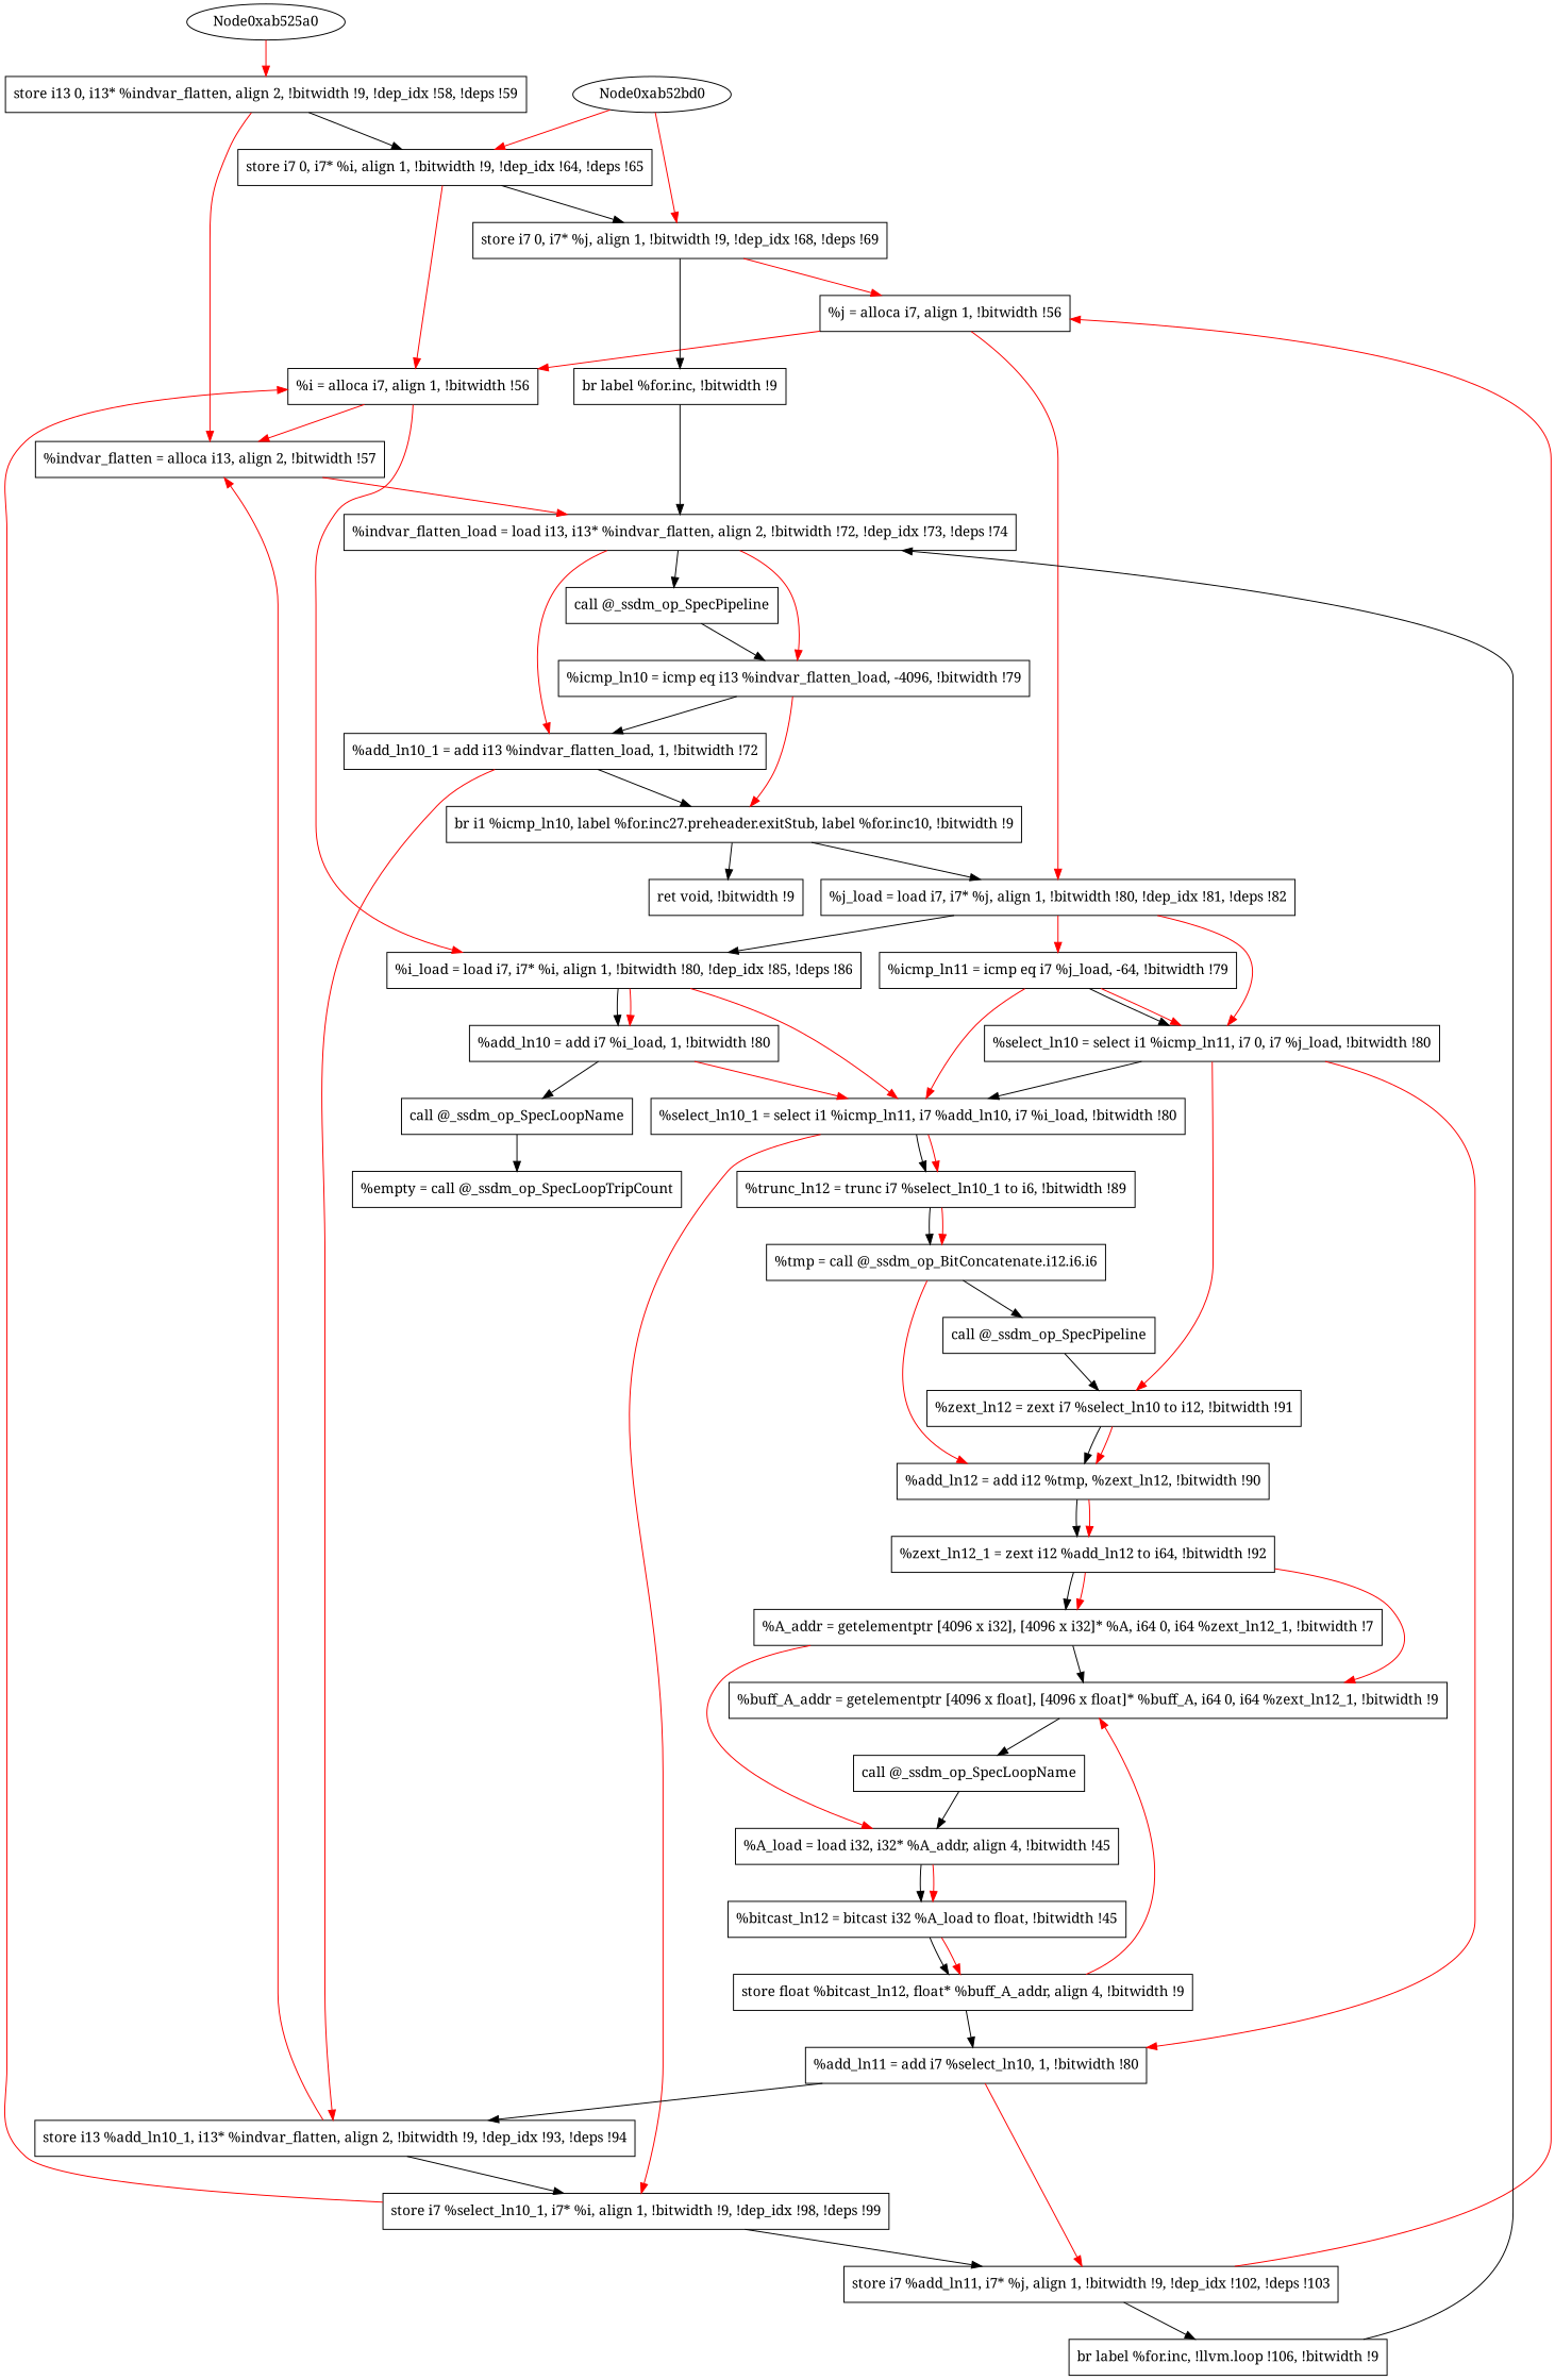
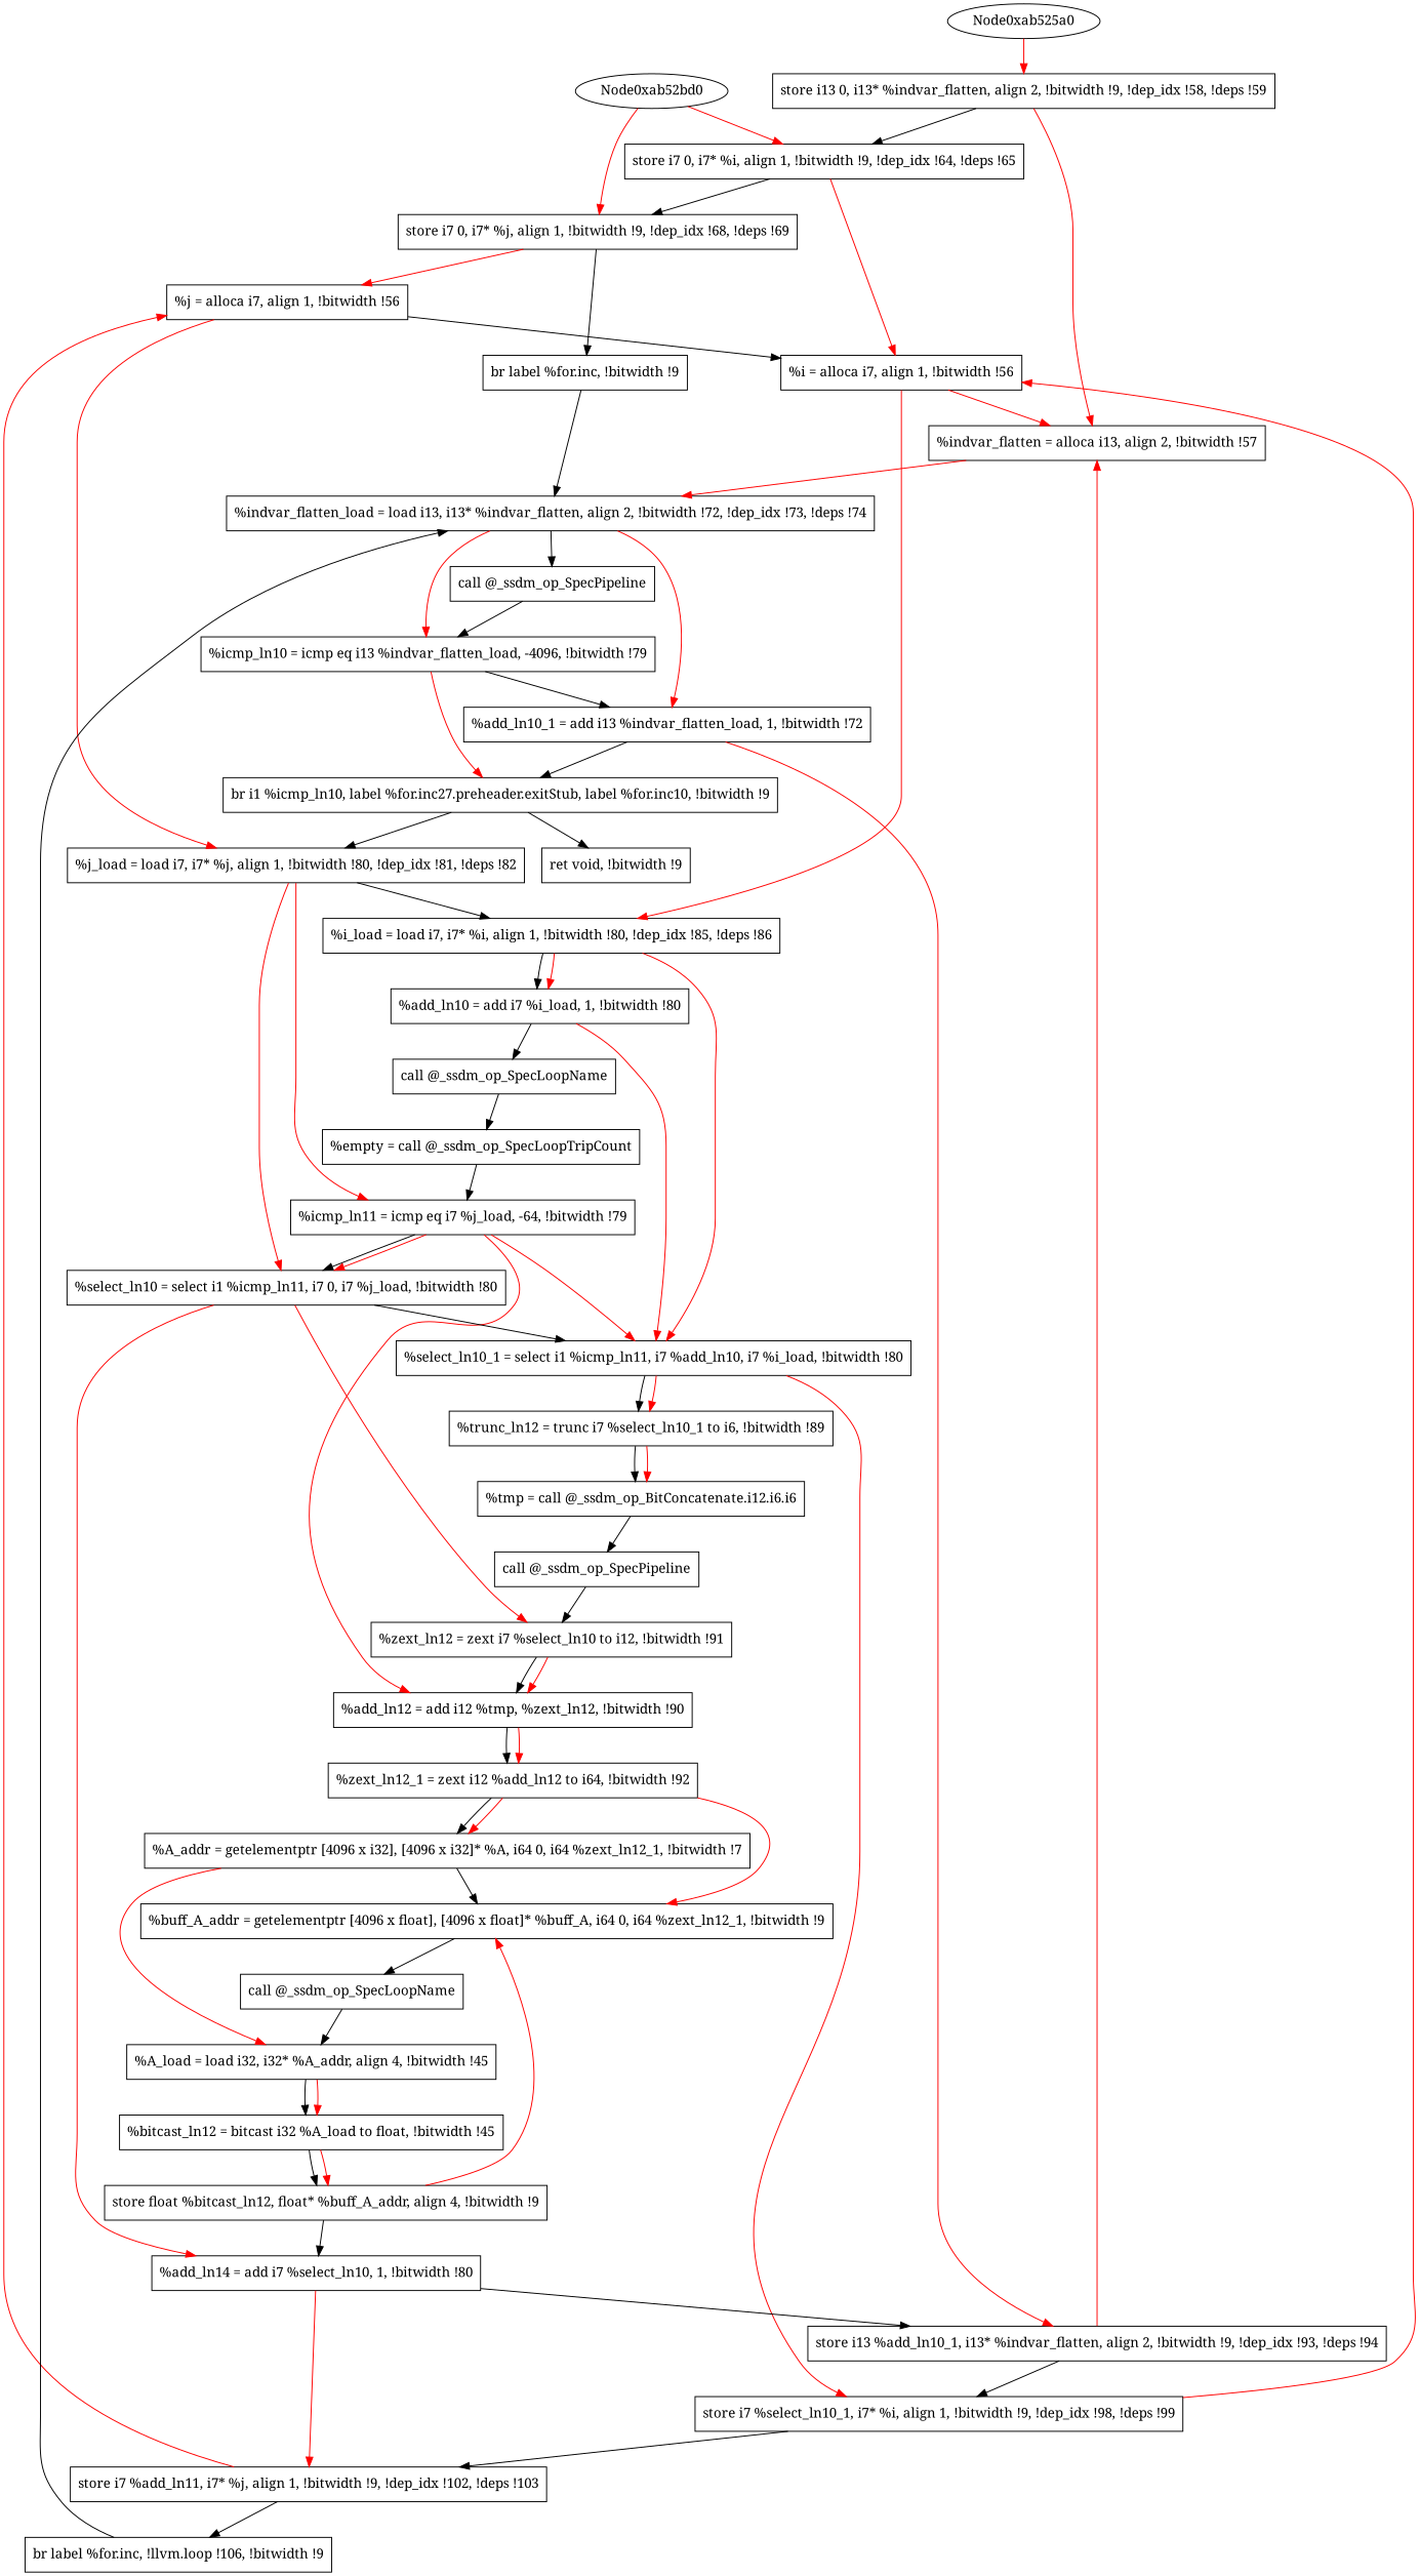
  digraph {
    fontname="Noto Serif"
    node [fontname="Noto Serif" shape=record]
    edge [fontname="Noto Serif" color=red]
    n1 [label="  %j = alloca i7, align 1, !bitwidth !56"]
    n2 [label="  %i = alloca i7, align 1, !bitwidth !56"]
    n3 [label="  %j_load = load i7, i7* %j, align 1, !bitwidth !80, !dep_idx !81, !deps !82"]
    n4 [label="  %indvar_flatten = alloca i13, align 2, !bitwidth !57"]
    n5 [label="  %i_load = load i7, i7* %i, align 1, !bitwidth !80, !dep_idx !85, !deps !86"]
    n6 [label="  %icmp_ln11 = icmp eq i7 %j_load, -64, !bitwidth !79"]
    n7 [label="  %select_ln10 = select i1 %icmp_ln11, i7 0, i7 %j_load, !bitwidth !80"]
    n8 [label="  %indvar_flatten_load = load i13, i13* %indvar_flatten, align 2, !bitwidth !72, !dep_idx !73, !deps !74"]
    n9 [label="  %add_ln10 = add i7 %i_load, 1, !bitwidth !80"]
    n10 [label="  %select_ln10_1 = select i1 %icmp_ln11, i7 %add_ln10, i7 %i_load, !bitwidth !80"]
    n11 [label="call @_ssdm_op_SpecPipeline"]
    n12 [label="  %icmp_ln10 = icmp eq i13 %indvar_flatten_load, -4096, !bitwidth !79"]
    n13 [label="  %add_ln10_1 = add i13 %indvar_flatten_load, 1, !bitwidth !72"]
    n14 [label="  store i13 0, i13* %indvar_flatten, align 2, !bitwidth !9, !dep_idx !58, !deps !59"]
    n15 [label="  store i7 0, i7* %i, align 1, !bitwidth !9, !dep_idx !64, !deps !65"]
    n16 [label="  store i7 0, i7* %j, align 1, !bitwidth !9, !dep_idx !68, !deps !69"]
    n17 [label="  br label %for.inc, !bitwidth !9"]
    n18 [label="  ret void, !bitwidth !9"]
    n19 [label="  br i1 %icmp_ln10, label %for.inc27.preheader.exitStub, label %for.inc10, !bitwidth !9"]
    n20 [label="  store i13 %add_ln10_1, i13* %indvar_flatten, align 2, !bitwidth !9, !dep_idx !93, !deps !94"]
    n21 [label="  store i7 %select_ln10_1, i7* %i, align 1, !bitwidth !9, !dep_idx !98, !deps !99"]
    n22 [label="  %zext_ln12 = zext i7 %select_ln10 to i12, !bitwidth !91"]
-   n23 [label="  %add_ln11 = add i7 %select_ln10, 1, !bitwidth !80"]
+   n23 [label="%add_ln14 = add i7 %select_ln10, 1, !bitwidth !80"]
    n24 [label="call @_ssdm_op_SpecLoopName"]
    n25 [label="  %trunc_ln12 = trunc i7 %select_ln10_1 to i6, !bitwidth !89"]
    n26 [label="%empty = call @_ssdm_op_SpecLoopTripCount"]
    n27 [label="  %add_ln12 = add i12 %tmp, %zext_ln12, !bitwidth !90"]
    n28 [label="  store i7 %add_ln11, i7* %j, align 1, !bitwidth !9, !dep_idx !102, !deps !103"]
    n29 [label="%tmp = call @_ssdm_op_BitConcatenate.i12.i6.i6"]
    n30 [label="call @_ssdm_op_SpecPipeline"]
    n31 [label="  %zext_ln12_1 = zext i12 %add_ln12 to i64, !bitwidth !92"]
    n32 [label="  %A_addr = getelementptr [4096 x i32], [4096 x i32]* %A, i64 0, i64 %zext_ln12_1, !bitwidth !7"]
    n33 [label="  %buff_A_addr = getelementptr [4096 x float], [4096 x float]* %buff_A, i64 0, i64 %zext_ln12_1, !bitwidth !9"]
    n34 [label="  %A_load = load i32, i32* %A_addr, align 4, !bitwidth !45"]
    n35 [label="call @_ssdm_op_SpecLoopName"]
    n36 [label="  %bitcast_ln12 = bitcast i32 %A_load to float, !bitwidth !45"]
    n37 [label="  store float %bitcast_ln12, float* %buff_A_addr, align 4, !bitwidth !9"]
    n38 [label="  br label %for.inc, !llvm.loop !106, !bitwidth !9"]
    Node0xab525a0 [shape=""]
    Node0xab52bd0 [shape=""]
-   n1 -> n2
+   n1 -> n2 [color=""]
    n1 -> n3
    n2 -> n4
    n2 -> n5
    n3 -> n5 [color=""]
    n3 -> n6
    n3 -> n7
    n4 -> n8
    n5 -> n9 [color=""]
    n5 -> n9
    n5 -> n10
    n6 -> n7 [color=""]
    n6 -> n7
    n6 -> n10
    n7 -> n10 [color=""]
    n7 -> n22
    n7 -> n23
    n8 -> n11 [color=""]
    n8 -> n12
    n8 -> n13
    n9 -> n10
    n9 -> n24 [color=""]
    n10 -> n21
    n10 -> n25 [color=""]
    n10 -> n25
    n11 -> n12 [color=""]
    n12 -> n13 [color=""]
    n12 -> n19
    n13 -> n19 [color=""]
    n13 -> n20
    n14 -> n4
    n14 -> n15 [color=""]
    n15 -> n2
    n15 -> n16 [color=""]
    n16 -> n1
    n16 -> n17 [color=""]
    n17 -> n8 [color=""]
    n19 -> n3 [color=""]
    n19 -> n18 [color=""]
    n20 -> n4
    n20 -> n21 [color=""]
    n21 -> n2
    n21 -> n28 [color=""]
    n22 -> n27 [color=""]
    n22 -> n27
    n23 -> n20 [color=""]
    n23 -> n28
    n24 -> n26 [color=""]
    n25 -> n29 [color=""]
    n25 -> n29
+   n26 -> n6 [color=""]
    n27 -> n31 [color=""]
    n27 -> n31
    n28 -> n1
    n28 -> n38 [color=""]
-   n29 -> n27
+   n6 -> n27
    n29 -> n30 [color=""]
    n30 -> n22 [color=""]
    n31 -> n32 [color=""]
    n31 -> n32
    n31 -> n33
    n32 -> n33 [color=""]
    n32 -> n34
    n33 -> n35 [color=""]
    n34 -> n36 [color=""]
    n34 -> n36
    n35 -> n34 [color=""]
    n36 -> n37 [color=""]
    n36 -> n37
    n37 -> n23 [color=""]
    n37 -> n33
    n38 -> n8 [color=""]
    Node0xab525a0 -> n14
    Node0xab52bd0 -> n15
    Node0xab52bd0 -> n16
  }
